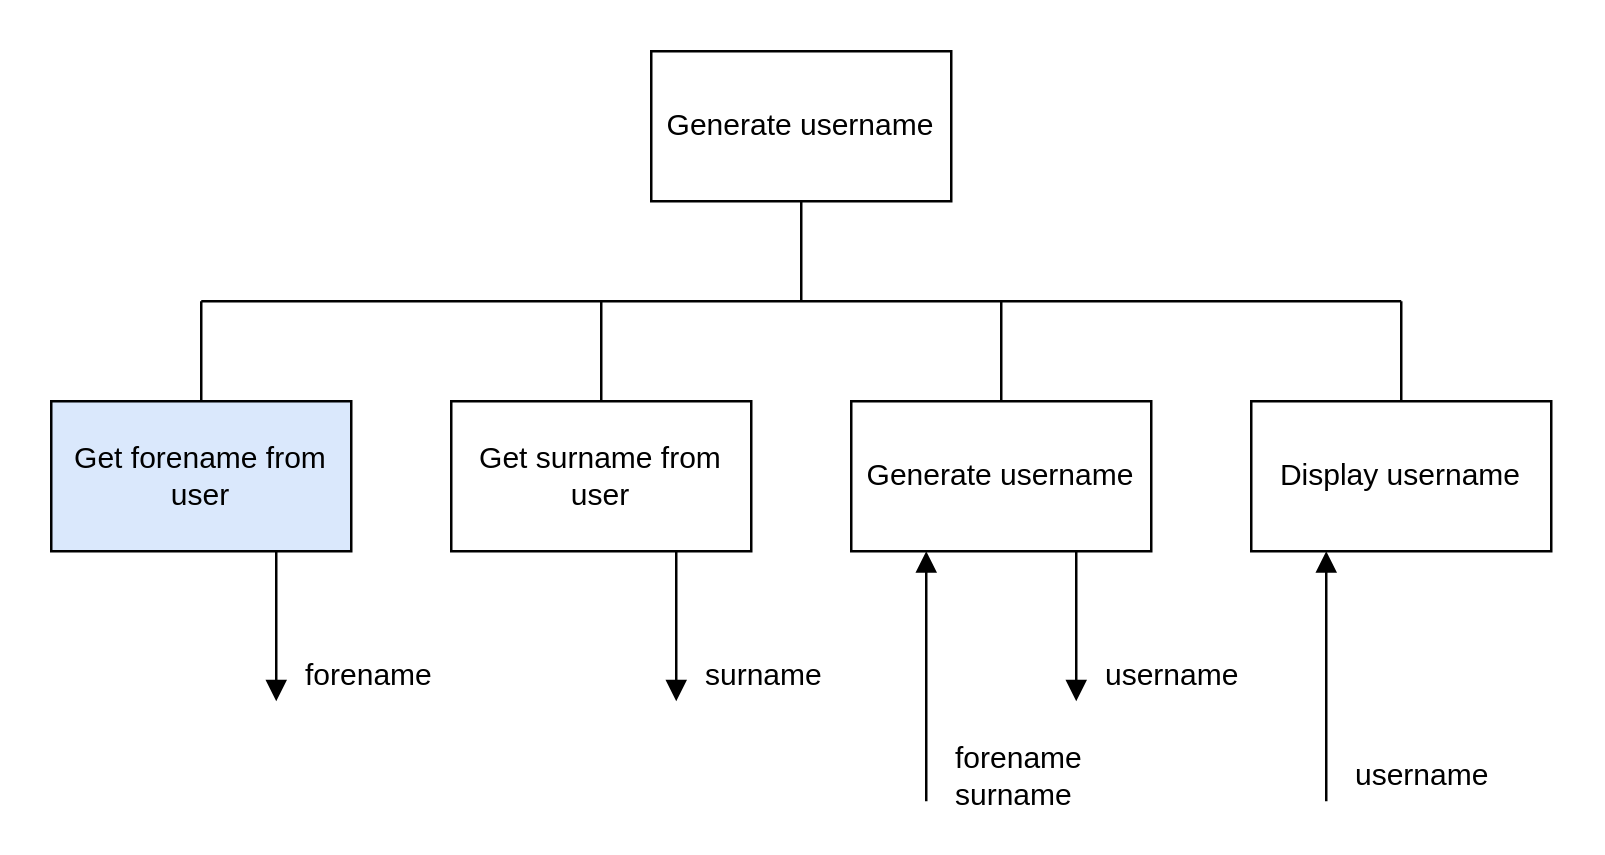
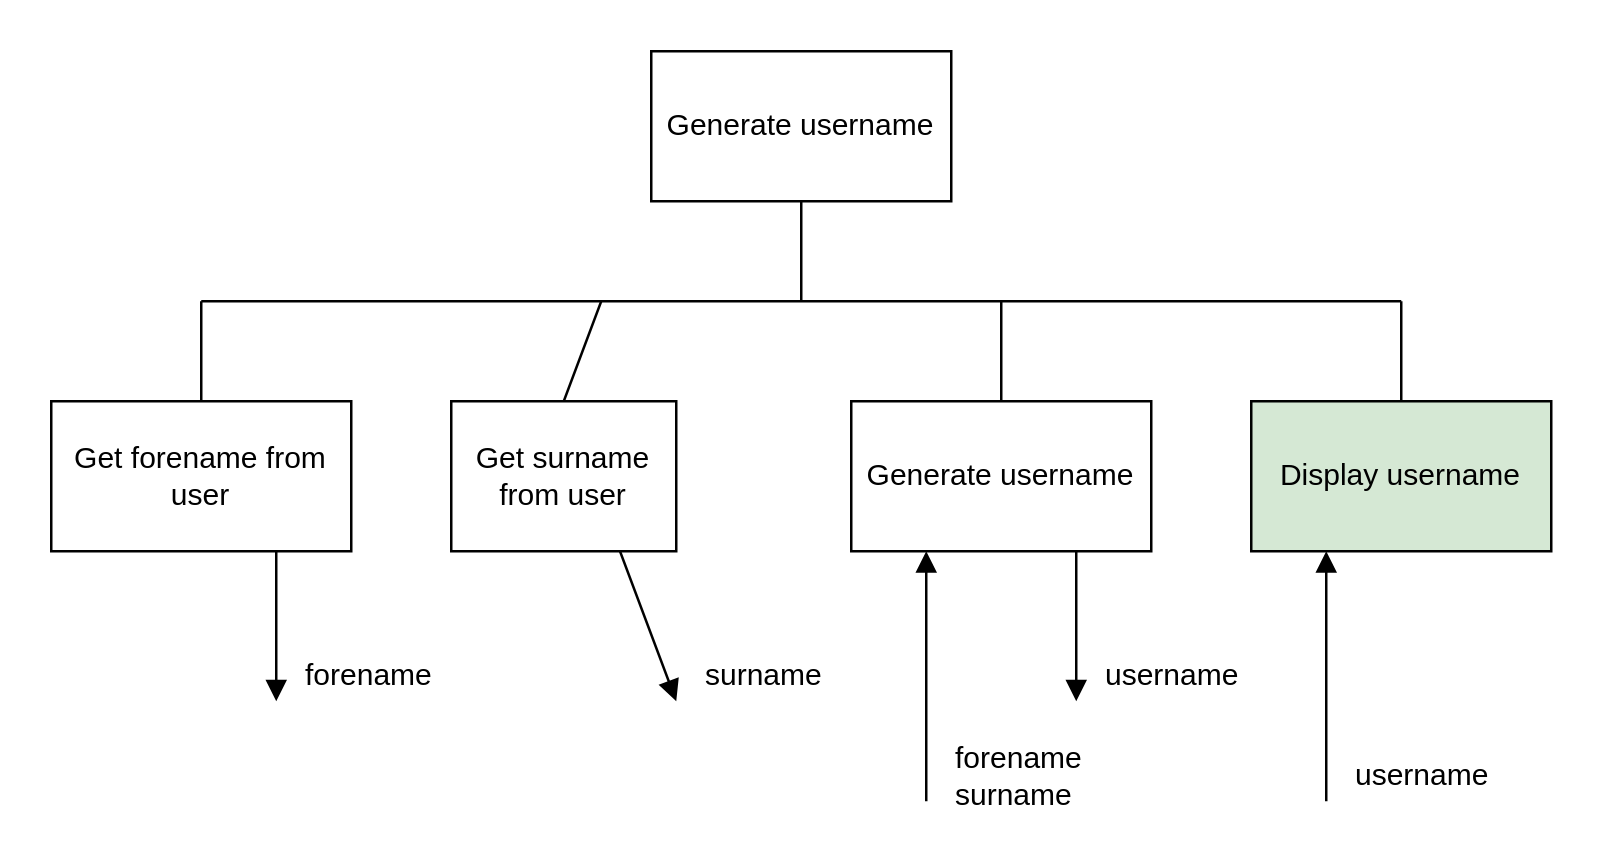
  <mxCell id="0" />
  <mxCell id="1" parent="0" />
  <mxCell id="2" style="edgeStyle=none;rounded=0;orthogonalLoop=1;jettySize=auto;html=1;exitX=0.5;exitY=1;exitDx=0;exitDy=0;startArrow=none;startFill=0;endArrow=none;endFill=0;" parent="1" source="3" edge="1"><mxGeometry relative="1" as="geometry"><mxPoint x="320" y="120" as="targetPoint" /></mxGeometry></mxCell>
  <mxCell id="3" value="Generate username" style="rounded=0;whiteSpace=wrap;html=1;" parent="1" vertex="1"><mxGeometry x="260" y="20" width="120" height="60" as="geometry" /></mxCell>
  <mxCell id="4" style="edgeStyle=none;rounded=0;orthogonalLoop=1;jettySize=auto;html=1;exitX=0.75;exitY=1;exitDx=0;exitDy=0;endArrow=block;endFill=1;" parent="1" source="6" edge="1"><mxGeometry relative="1" as="geometry"><mxPoint x="270" y="280" as="targetPoint" /></mxGeometry></mxCell>
  <mxCell id="5" style="edgeStyle=none;rounded=0;orthogonalLoop=1;jettySize=auto;html=1;exitX=0.5;exitY=0;exitDx=0;exitDy=0;startArrow=none;startFill=0;endArrow=none;endFill=0;" parent="1" source="6" edge="1"><mxGeometry relative="1" as="geometry"><mxPoint x="240" y="120" as="targetPoint" /></mxGeometry></mxCell>
- <mxCell id="6" value="Get surname from user" style="rounded=0;whiteSpace=wrap;html=1;" parent="1" vertex="1"><mxGeometry x="180" y="160" width="120" height="60" as="geometry" /></mxCell>
+ <mxCell id="6" value="Get surname from user" style="rounded=0;whiteSpace=wrap;html=1;" parent="1" vertex="1"><mxGeometry x="180" y="160" width="90" height="60" as="geometry" /></mxCell>
  <mxCell id="7" style="edgeStyle=none;rounded=0;orthogonalLoop=1;jettySize=auto;html=1;exitX=0.25;exitY=1;exitDx=0;exitDy=0;endArrow=none;endFill=0;startArrow=block;startFill=1;" parent="1" source="10" edge="1"><mxGeometry relative="1" as="geometry"><mxPoint x="370" y="320" as="targetPoint" /></mxGeometry></mxCell>
  <mxCell id="8" style="edgeStyle=none;rounded=0;orthogonalLoop=1;jettySize=auto;html=1;exitX=0.75;exitY=1;exitDx=0;exitDy=0;endArrow=block;endFill=1;" parent="1" source="10" edge="1"><mxGeometry relative="1" as="geometry"><mxPoint x="430" y="280" as="targetPoint" /></mxGeometry></mxCell>
  <mxCell id="9" style="edgeStyle=none;rounded=0;orthogonalLoop=1;jettySize=auto;html=1;exitX=0.5;exitY=0;exitDx=0;exitDy=0;startArrow=none;startFill=0;endArrow=none;endFill=0;" parent="1" source="10" edge="1"><mxGeometry relative="1" as="geometry"><mxPoint x="400" y="120" as="targetPoint" /></mxGeometry></mxCell>
  <mxCell id="10" value="Generate username" style="rounded=0;whiteSpace=wrap;html=1;" parent="1" vertex="1"><mxGeometry x="340" y="160" width="120" height="60" as="geometry" /></mxCell>
  <mxCell id="11" style="edgeStyle=none;rounded=0;orthogonalLoop=1;jettySize=auto;html=1;exitX=0.25;exitY=1;exitDx=0;exitDy=0;endArrow=none;endFill=0;startArrow=block;startFill=1;" parent="1" source="13" edge="1"><mxGeometry relative="1" as="geometry"><mxPoint x="530" y="320" as="targetPoint" /></mxGeometry></mxCell>
  <mxCell id="12" style="edgeStyle=none;rounded=0;orthogonalLoop=1;jettySize=auto;html=1;exitX=0.5;exitY=0;exitDx=0;exitDy=0;startArrow=none;startFill=0;endArrow=none;endFill=0;" parent="1" source="13" edge="1"><mxGeometry relative="1" as="geometry"><mxPoint x="560" y="120" as="targetPoint" /></mxGeometry></mxCell>
- <mxCell id="13" value="Display username" style="rounded=0;whiteSpace=wrap;html=1;" parent="1" vertex="1"><mxGeometry x="500" y="160" width="120" height="60" as="geometry" /></mxCell>
+ <mxCell id="13" value="Display username" style="rounded=0;whiteSpace=wrap;html=1;fillColor=#d5e8d4;" parent="1" vertex="1"><mxGeometry x="500" y="160" width="120" height="60" as="geometry" /></mxCell>
  <mxCell id="14" style="edgeStyle=none;rounded=0;orthogonalLoop=1;jettySize=auto;html=1;exitX=0.75;exitY=1;exitDx=0;exitDy=0;endArrow=block;endFill=1;" parent="1" source="16" edge="1"><mxGeometry relative="1" as="geometry"><mxPoint x="110" y="280" as="targetPoint" /></mxGeometry></mxCell>
  <mxCell id="15" style="edgeStyle=none;rounded=0;orthogonalLoop=1;jettySize=auto;html=1;exitX=0.5;exitY=0;exitDx=0;exitDy=0;startArrow=none;startFill=0;endArrow=none;endFill=0;" parent="1" source="16" edge="1"><mxGeometry relative="1" as="geometry"><mxPoint x="80" y="120" as="targetPoint" /></mxGeometry></mxCell>
- <mxCell id="16" value="Get forename from user" style="rounded=0;whiteSpace=wrap;html=1;fillColor=#dae8fc;" parent="1" vertex="1"><mxGeometry x="20" y="160" width="120" height="60" as="geometry" /></mxCell>
+ <mxCell id="16" value="Get forename from user" style="rounded=0;whiteSpace=wrap;html=1;" parent="1" vertex="1"><mxGeometry x="20" y="160" width="120" height="60" as="geometry" /></mxCell>
  <mxCell id="17" value="" style="endArrow=none;html=1;rounded=0;edgeStyle=orthogonalEdgeStyle;endFill=0;" parent="1" edge="1"><mxGeometry width="50" height="50" relative="1" as="geometry"><mxPoint x="80" y="120" as="sourcePoint" /><mxPoint x="560" y="120" as="targetPoint" /></mxGeometry></mxCell>
  <mxCell id="18" value="forename" style="text;html=1;strokeColor=none;fillColor=none;align=left;verticalAlign=middle;whiteSpace=wrap;rounded=0;" parent="1" vertex="1"><mxGeometry x="120" y="260" width="40" height="20" as="geometry" /></mxCell>
  <mxCell id="19" value="surname" style="text;html=1;strokeColor=none;fillColor=none;align=left;verticalAlign=middle;whiteSpace=wrap;rounded=0;" parent="1" vertex="1"><mxGeometry x="280" y="260" width="40" height="20" as="geometry" /></mxCell>
  <mxCell id="20" value="forename&lt;br&gt;surname" style="text;html=1;strokeColor=none;fillColor=none;align=left;verticalAlign=middle;whiteSpace=wrap;rounded=0;" parent="1" vertex="1"><mxGeometry x="380" y="300" width="40" height="20" as="geometry" /></mxCell>
  <mxCell id="21" value="username" style="text;html=1;strokeColor=none;fillColor=none;align=left;verticalAlign=middle;whiteSpace=wrap;rounded=0;" parent="1" vertex="1"><mxGeometry x="440" y="260" width="40" height="20" as="geometry" /></mxCell>
  <mxCell id="22" value="username" style="text;html=1;strokeColor=none;fillColor=none;align=left;verticalAlign=middle;whiteSpace=wrap;rounded=0;" parent="1" vertex="1"><mxGeometry x="540" y="300" width="40" height="20" as="geometry" /></mxCell>
